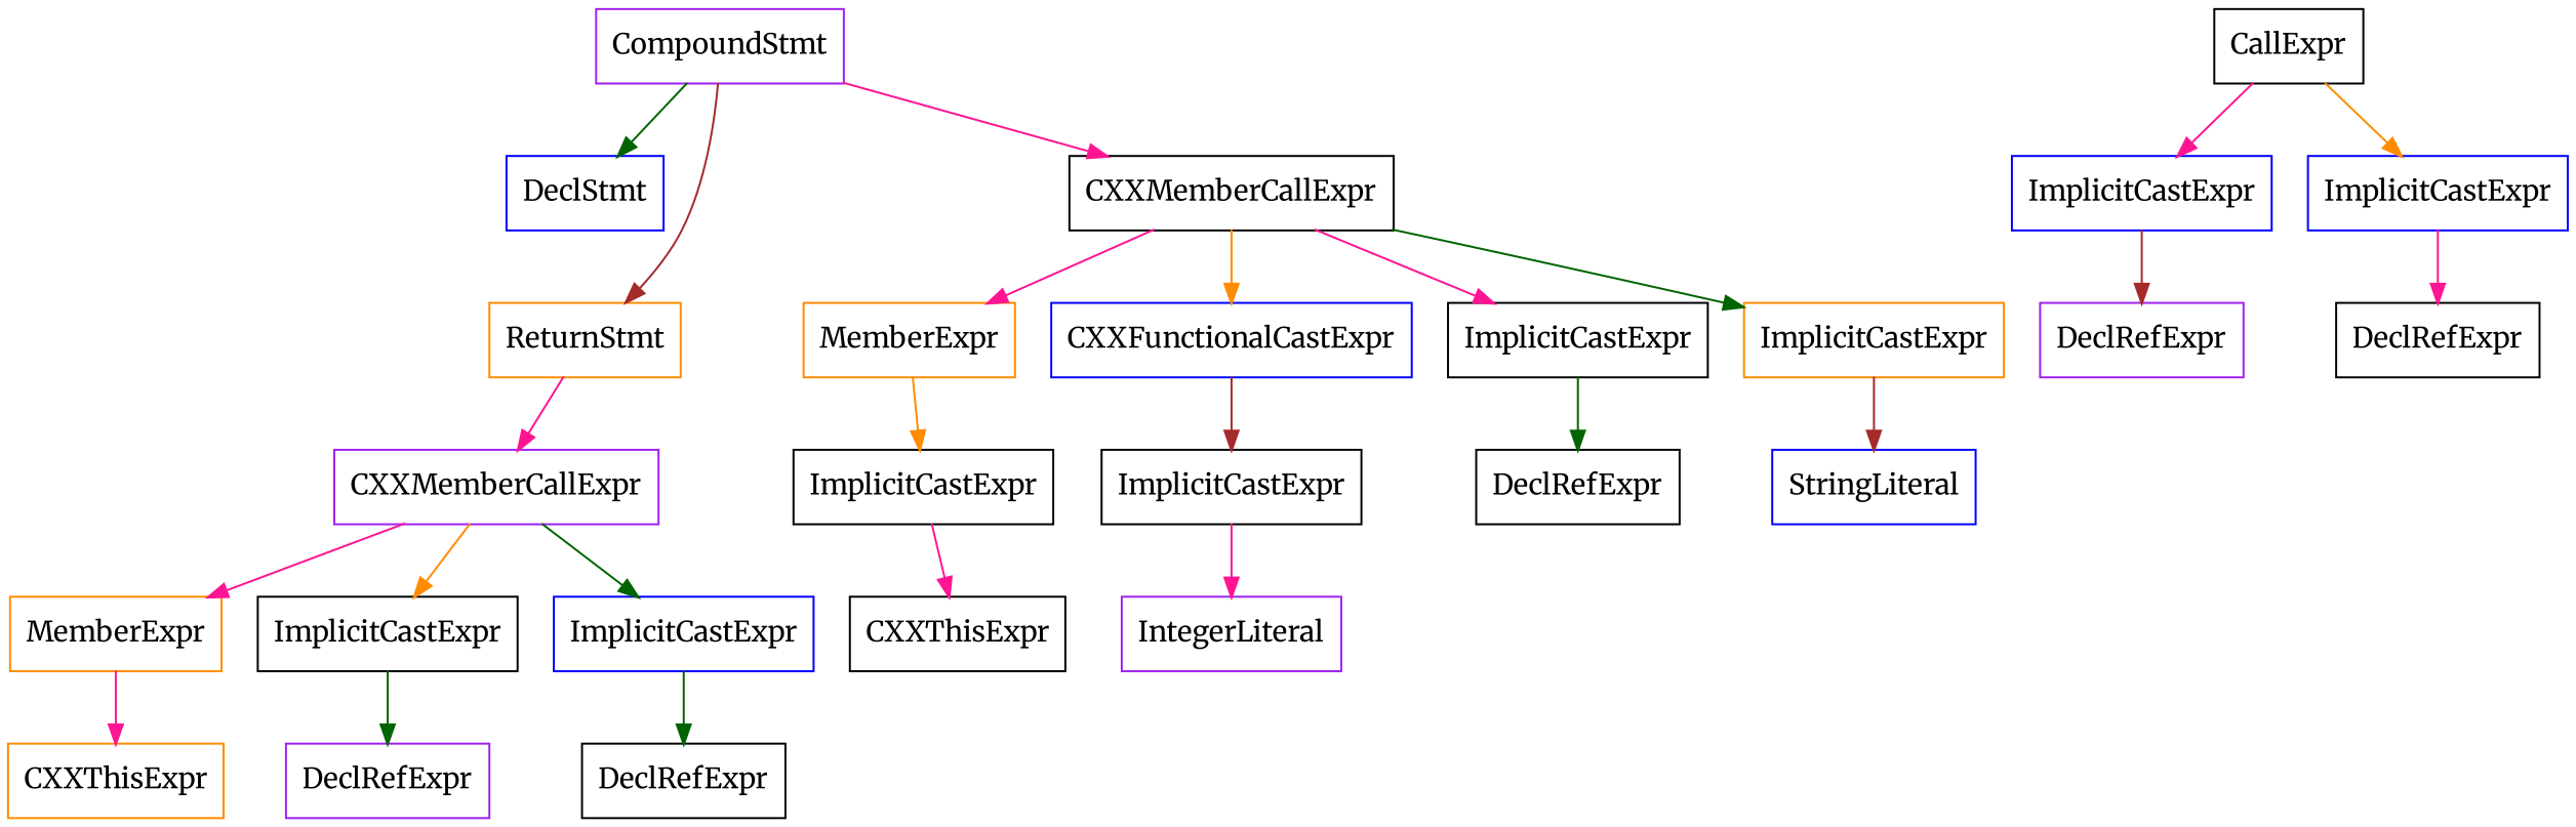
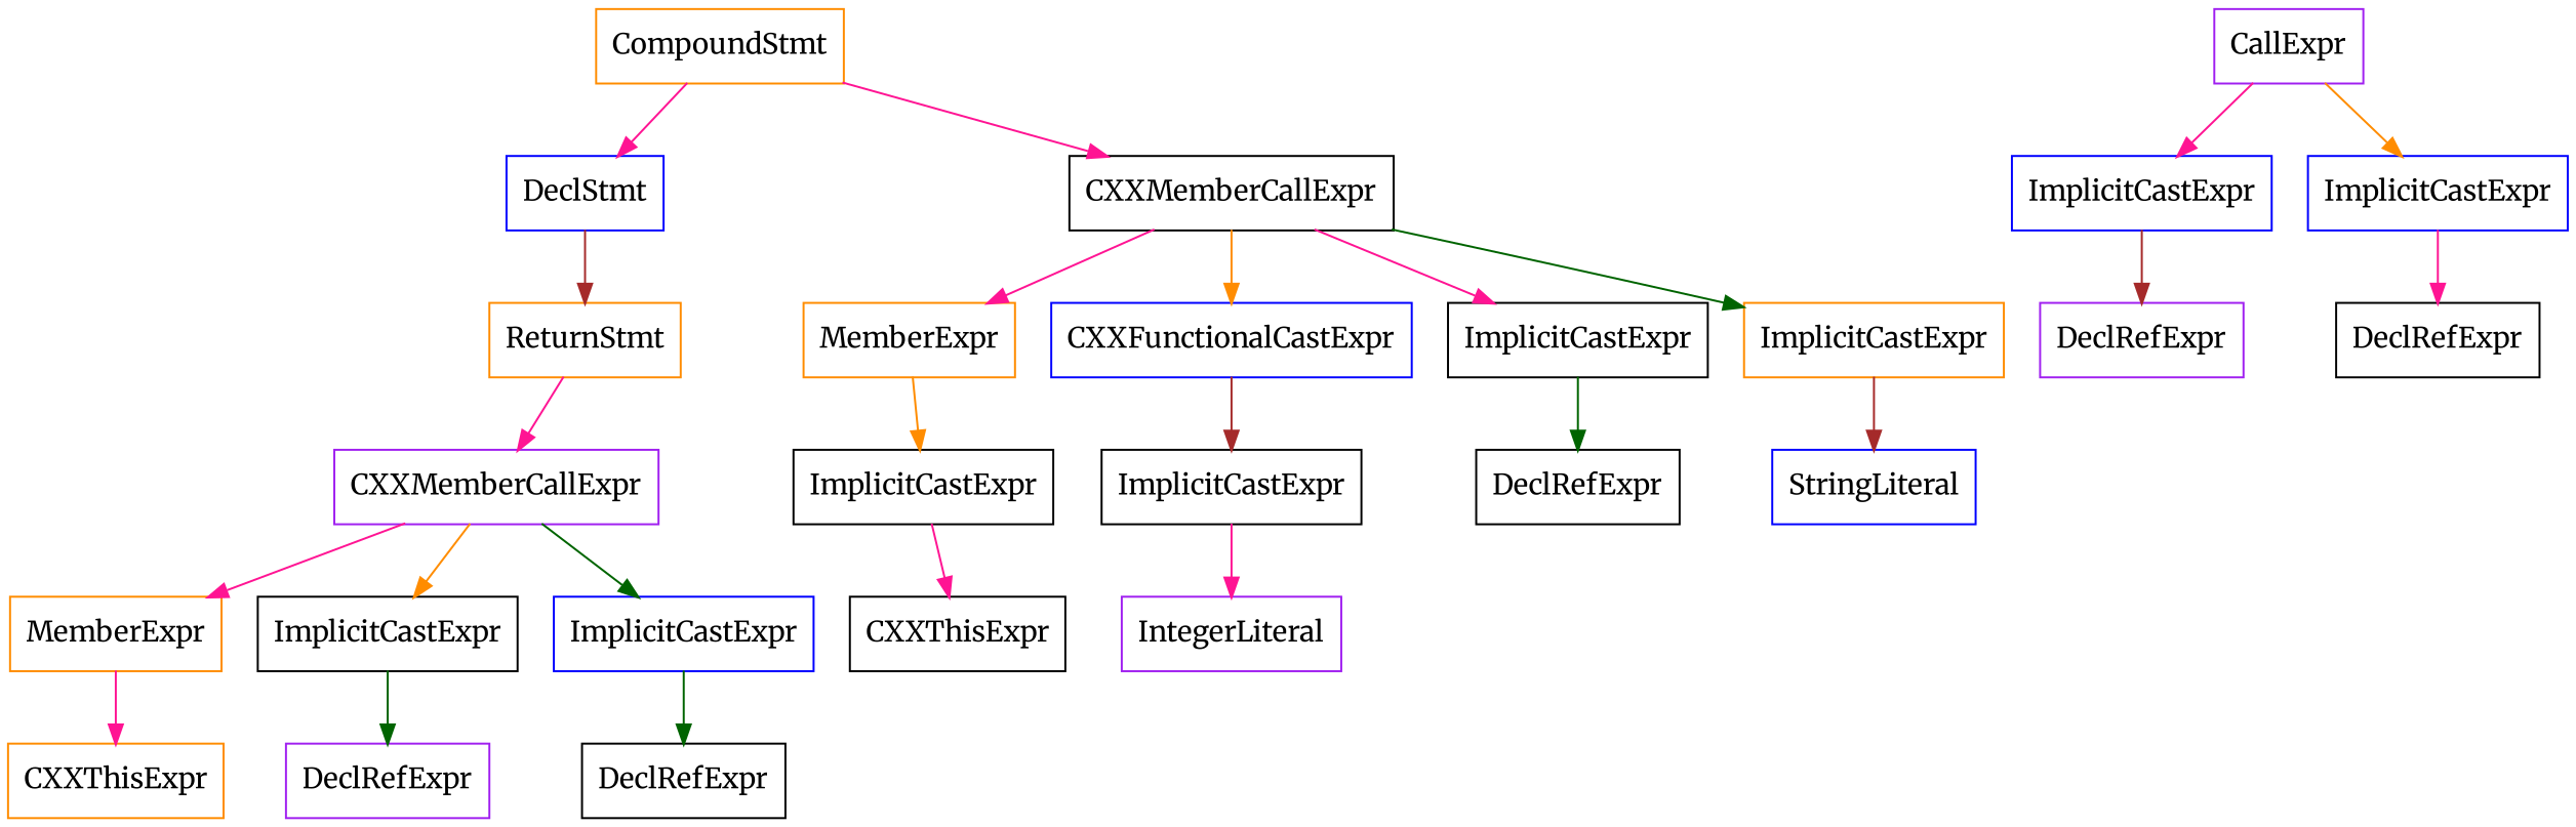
  digraph {
    fontname=Merriweather
    node [color=black fontname=Merriweather shape=record]
    edge [color=deeppink fontname=Merriweather]
-   n1 [color=purple label="{CompoundStmt}"]
+   n1 [color=darkorange label="{CompoundStmt}"]
    n2 [color=blue label="{DeclStmt}"]
    n3 [label="{CXXMemberCallExpr}"]
    n4 [color=darkorange label="{ReturnStmt}"]
    n5 [color=darkorange label="{MemberExpr}"]
    n6 [color=blue label="{CXXFunctionalCastExpr}"]
    n7 [label="{ImplicitCastExpr}"]
    n8 [color=darkorange label="{ImplicitCastExpr}"]
    n9 [color=purple label="{CXXMemberCallExpr}"]
-   n10 [label="{CallExpr}"]
+   n10 [color=purple label="{CallExpr}"]
    n11 [color=blue label="{ImplicitCastExpr}"]
    n12 [color=blue label="{ImplicitCastExpr}"]
    n13 [label="{ImplicitCastExpr}"]
    n14 [label="{ImplicitCastExpr}"]
    n15 [label="{DeclRefExpr}"]
    n16 [color=blue label="{StringLiteral}"]
    n17 [color=darkorange label="{MemberExpr}"]
    n18 [label="{ImplicitCastExpr}"]
    n19 [color=blue label="{ImplicitCastExpr}"]
    n20 [color=purple label="{DeclRefExpr}"]
    n21 [label="{DeclRefExpr}"]
    n22 [label="{CXXThisExpr}"]
    n23 [color=purple label="{IntegerLiteral}"]
    n24 [color=darkorange label="{CXXThisExpr}"]
    n25 [color=purple label="{DeclRefExpr}"]
    n26 [label="{DeclRefExpr}"]
-   n1 -> n2 [color=darkgreen]
+   n1 -> n2
    n1 -> n3
-   n1 -> n4 [color=brown]
+   n2 -> n4 [color=brown]
    n3 -> n5
    n3 -> n6 [color=darkorange]
    n3 -> n7
    n3 -> n8 [color=darkgreen]
    n4 -> n9
    n5 -> n13 [color=darkorange]
    n6 -> n14 [color=brown]
    n7 -> n15 [color=darkgreen]
    n8 -> n16 [color=brown]
    n9 -> n17
    n9 -> n18 [color=darkorange]
    n9 -> n19 [color=darkgreen]
    n10 -> n11
    n10 -> n12 [color=darkorange]
    n11 -> n20 [color=brown]
    n12 -> n21
    n13 -> n22
    n14 -> n23
    n17 -> n24
    n18 -> n25 [color=darkgreen]
    n19 -> n26 [color=darkgreen]
  }
